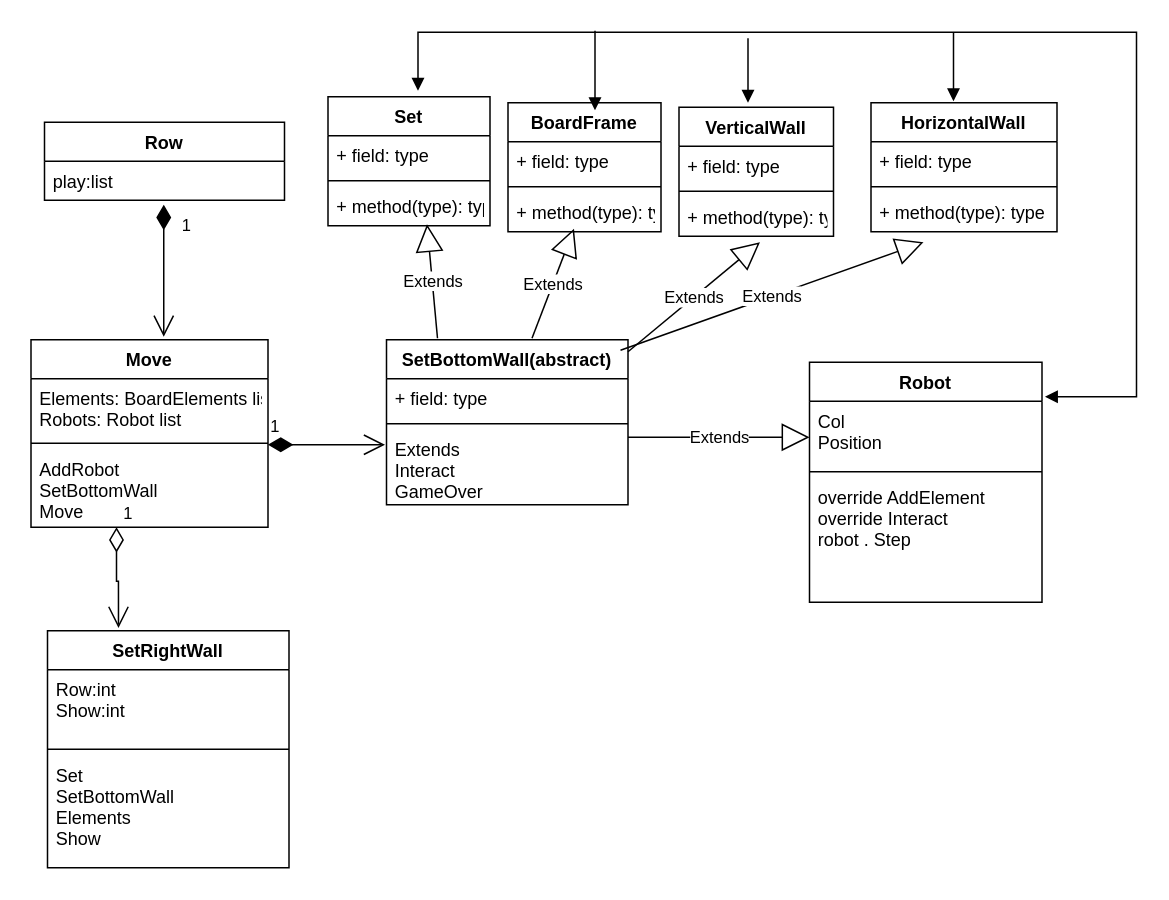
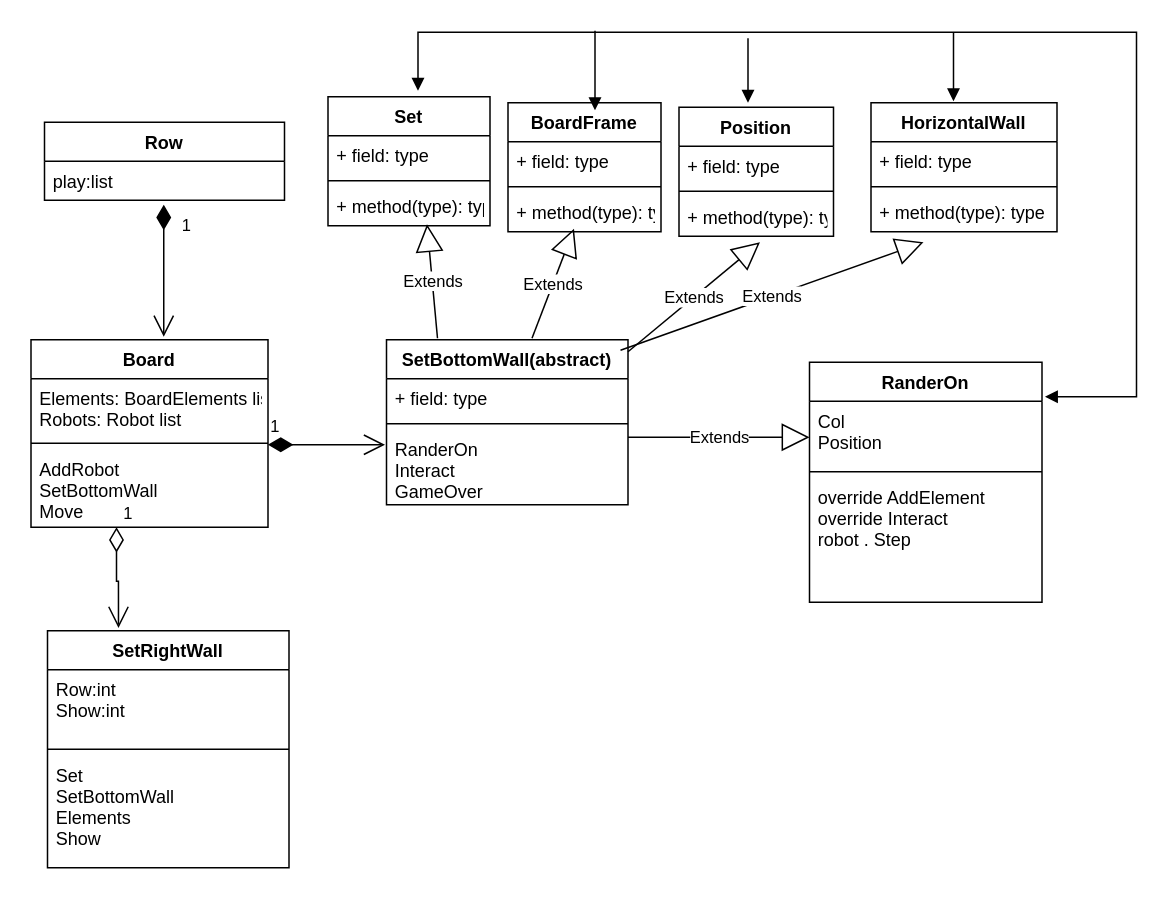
  <mxCell id="0" />
  <mxCell id="1" parent="0" />
  <mxCell id="2" value="Row" style="swimlane;fontStyle=1;align=center;verticalAlign=top;childLayout=stackLayout;horizontal=1;startSize=26;horizontalStack=0;resizeParent=1;resizeParentMax=0;resizeLast=0;collapsible=1;marginBottom=0;" vertex="1" parent="1"><mxGeometry x="29" y="81" width="160" height="52" as="geometry" /></mxCell>
  <mxCell id="3" value="play:list" style="text;strokeColor=none;fillColor=none;align=left;verticalAlign=top;spacingLeft=4;spacingRight=4;overflow=hidden;rotatable=0;points=[[0,0.5],[1,0.5]];portConstraint=eastwest;" vertex="1" parent="2"><mxGeometry y="26" width="160" height="26" as="geometry" /></mxCell>
- <mxCell id="4" value="Move" style="swimlane;fontStyle=1;align=center;verticalAlign=top;childLayout=stackLayout;horizontal=1;startSize=26;horizontalStack=0;resizeParent=1;resizeParentMax=0;resizeLast=0;collapsible=1;marginBottom=0;" vertex="1" parent="1"><mxGeometry x="20" y="226" width="158" height="125" as="geometry" /></mxCell>
+ <mxCell id="4" value="Board" style="swimlane;fontStyle=1;align=center;verticalAlign=top;childLayout=stackLayout;horizontal=1;startSize=26;horizontalStack=0;resizeParent=1;resizeParentMax=0;resizeLast=0;collapsible=1;marginBottom=0;" vertex="1" parent="1"><mxGeometry x="20" y="226" width="158" height="125" as="geometry" /></mxCell>
  <mxCell id="5" value="Elements: BoardElements list&#10;Robots: Robot list" style="text;strokeColor=none;fillColor=none;align=left;verticalAlign=top;spacingLeft=4;spacingRight=4;overflow=hidden;rotatable=0;points=[[0,0.5],[1,0.5]];portConstraint=eastwest;" vertex="1" parent="4"><mxGeometry y="26" width="158" height="39" as="geometry" /></mxCell>
  <mxCell id="6" value="" style="line;strokeWidth=1;fillColor=none;align=left;verticalAlign=middle;spacingTop=-1;spacingLeft=3;spacingRight=3;rotatable=0;labelPosition=right;points=[];portConstraint=eastwest;" vertex="1" parent="4"><mxGeometry y="65" width="158" height="8" as="geometry" /></mxCell>
  <mxCell id="7" value="AddRobot&#10;SetBottomWall&#10;Move" style="text;strokeColor=none;fillColor=none;align=left;verticalAlign=top;spacingLeft=4;spacingRight=4;overflow=hidden;rotatable=0;points=[[0,0.5],[1,0.5]];portConstraint=eastwest;" vertex="1" parent="4"><mxGeometry y="73" width="158" height="52" as="geometry" /></mxCell>
  <mxCell id="8" value="1" style="endArrow=open;html=1;endSize=12;startArrow=diamondThin;startSize=14;startFill=0;edgeStyle=orthogonalEdgeStyle;align=left;verticalAlign=bottom;rounded=0;entryX=0.294;entryY=-0.012;entryDx=0;entryDy=0;entryPerimeter=0;" edge="1" parent="1" target="40"><mxGeometry x="-1" y="3" relative="1" as="geometry"><mxPoint x="77" y="351" as="sourcePoint" /><mxPoint x="77" y="426" as="targetPoint" /><Array as="points"><mxPoint x="77" y="387" /></Array></mxGeometry></mxCell>
  <mxCell id="9" value="1" style="endArrow=open;html=1;endSize=12;startArrow=diamondThin;startSize=14;startFill=1;edgeStyle=orthogonalEdgeStyle;align=left;verticalAlign=bottom;rounded=0;" edge="1" parent="1"><mxGeometry x="-0.477" y="10" relative="1" as="geometry"><mxPoint x="108.5" y="136" as="sourcePoint" /><mxPoint x="108.5" y="224" as="targetPoint" /><Array as="points"><mxPoint x="108.5" y="172" /><mxPoint x="108.5" y="172" /></Array><mxPoint as="offset" /></mxGeometry></mxCell>
  <mxCell id="10" value="1" style="endArrow=open;html=1;endSize=12;startArrow=diamondThin;startSize=14;startFill=1;edgeStyle=orthogonalEdgeStyle;align=left;verticalAlign=bottom;rounded=0;" edge="1" parent="1"><mxGeometry x="-1" y="3" relative="1" as="geometry"><mxPoint x="178" y="296" as="sourcePoint" /><mxPoint x="256" y="296" as="targetPoint" /><Array as="points"><mxPoint x="224" y="296" /><mxPoint x="224" y="296" /></Array></mxGeometry></mxCell>
  <mxCell id="11" value="SetBottomWall(abstract)" style="swimlane;fontStyle=1;align=center;verticalAlign=top;childLayout=stackLayout;horizontal=1;startSize=26;horizontalStack=0;resizeParent=1;resizeParentMax=0;resizeLast=0;collapsible=1;marginBottom=0;" vertex="1" parent="1"><mxGeometry x="257" y="226" width="161" height="110" as="geometry" /></mxCell>
  <mxCell id="12" value="+ field: type" style="text;strokeColor=none;fillColor=none;align=left;verticalAlign=top;spacingLeft=4;spacingRight=4;overflow=hidden;rotatable=0;points=[[0,0.5],[1,0.5]];portConstraint=eastwest;" vertex="1" parent="11"><mxGeometry y="26" width="161" height="26" as="geometry" /></mxCell>
  <mxCell id="13" value="" style="line;strokeWidth=1;fillColor=none;align=left;verticalAlign=middle;spacingTop=-1;spacingLeft=3;spacingRight=3;rotatable=0;labelPosition=right;points=[];portConstraint=eastwest;" vertex="1" parent="11"><mxGeometry y="52" width="161" height="8" as="geometry" /></mxCell>
- <mxCell id="14" value="Extends&#10;Interact&#10;GameOver" style="text;strokeColor=none;fillColor=none;align=left;verticalAlign=top;spacingLeft=4;spacingRight=4;overflow=hidden;rotatable=0;points=[[0,0.5],[1,0.5]];portConstraint=eastwest;" vertex="1" parent="11"><mxGeometry y="60" width="161" height="50" as="geometry" /></mxCell>
+ <mxCell id="14" value="RanderOn&#10;Interact&#10;GameOver" style="text;strokeColor=none;fillColor=none;align=left;verticalAlign=top;spacingLeft=4;spacingRight=4;overflow=hidden;rotatable=0;points=[[0,0.5],[1,0.5]];portConstraint=eastwest;" vertex="1" parent="11"><mxGeometry y="60" width="161" height="50" as="geometry" /></mxCell>
  <mxCell id="15" value="Extends" style="endArrow=block;endSize=16;endFill=0;html=1;rounded=0;" edge="1" parent="1"><mxGeometry width="160" relative="1" as="geometry"><mxPoint x="418" y="291" as="sourcePoint" /><mxPoint x="539" y="291" as="targetPoint" /></mxGeometry></mxCell>
- <mxCell id="16" value="Robot" style="swimlane;fontStyle=1;align=center;verticalAlign=top;childLayout=stackLayout;horizontal=1;startSize=26;horizontalStack=0;resizeParent=1;resizeParentMax=0;resizeLast=0;collapsible=1;marginBottom=0;" vertex="1" parent="1"><mxGeometry x="539" y="241" width="155" height="160" as="geometry" /></mxCell>
+ <mxCell id="16" value="RanderOn" style="swimlane;fontStyle=1;align=center;verticalAlign=top;childLayout=stackLayout;horizontal=1;startSize=26;horizontalStack=0;resizeParent=1;resizeParentMax=0;resizeLast=0;collapsible=1;marginBottom=0;" vertex="1" parent="1"><mxGeometry x="539" y="241" width="155" height="160" as="geometry" /></mxCell>
  <mxCell id="17" value="Col&#10;Position" style="text;strokeColor=none;fillColor=none;align=left;verticalAlign=top;spacingLeft=4;spacingRight=4;overflow=hidden;rotatable=0;points=[[0,0.5],[1,0.5]];portConstraint=eastwest;" vertex="1" parent="16"><mxGeometry y="26" width="155" height="43" as="geometry" /></mxCell>
  <mxCell id="18" value="" style="line;strokeWidth=1;fillColor=none;align=left;verticalAlign=middle;spacingTop=-1;spacingLeft=3;spacingRight=3;rotatable=0;labelPosition=right;points=[];portConstraint=eastwest;" vertex="1" parent="16"><mxGeometry y="69" width="155" height="8" as="geometry" /></mxCell>
  <mxCell id="19" value="override AddElement&#10;override Interact&#10;robot . Step" style="text;strokeColor=none;fillColor=none;align=left;verticalAlign=top;spacingLeft=4;spacingRight=4;overflow=hidden;rotatable=0;points=[[0,0.5],[1,0.5]];portConstraint=eastwest;" vertex="1" parent="16"><mxGeometry y="77" width="155" height="83" as="geometry" /></mxCell>
  <mxCell id="20" value="Extends" style="endArrow=block;endSize=16;endFill=0;html=1;rounded=0;" edge="1" parent="1"><mxGeometry width="160" relative="1" as="geometry"><mxPoint x="418" y="234" as="sourcePoint" /><mxPoint x="506" y="161" as="targetPoint" /></mxGeometry></mxCell>
  <mxCell id="21" value="Extends" style="endArrow=block;endSize=16;endFill=0;html=1;rounded=0;" edge="1" parent="1"><mxGeometry width="160" relative="1" as="geometry"><mxPoint x="354" y="225" as="sourcePoint" /><mxPoint x="382" y="152" as="targetPoint" /></mxGeometry></mxCell>
  <mxCell id="22" value="Extends" style="endArrow=block;endSize=16;endFill=0;html=1;rounded=0;" edge="1" parent="1"><mxGeometry width="160" relative="1" as="geometry"><mxPoint x="291" y="225" as="sourcePoint" /><mxPoint x="284" y="149" as="targetPoint" /></mxGeometry></mxCell>
  <mxCell id="23" value="Extends" style="endArrow=block;endSize=16;endFill=0;html=1;rounded=0;" edge="1" parent="1"><mxGeometry width="160" relative="1" as="geometry"><mxPoint x="413" y="233" as="sourcePoint" /><mxPoint x="615" y="161" as="targetPoint" /></mxGeometry></mxCell>
  <mxCell id="24" value="Set" style="swimlane;fontStyle=1;align=center;verticalAlign=top;childLayout=stackLayout;horizontal=1;startSize=26;horizontalStack=0;resizeParent=1;resizeParentMax=0;resizeLast=0;collapsible=1;marginBottom=0;" vertex="1" parent="1"><mxGeometry x="218" y="64" width="108" height="86" as="geometry" /></mxCell>
  <mxCell id="25" value="+ field: type" style="text;strokeColor=none;fillColor=none;align=left;verticalAlign=top;spacingLeft=4;spacingRight=4;overflow=hidden;rotatable=0;points=[[0,0.5],[1,0.5]];portConstraint=eastwest;" vertex="1" parent="24"><mxGeometry y="26" width="108" height="26" as="geometry" /></mxCell>
  <mxCell id="26" value="" style="line;strokeWidth=1;fillColor=none;align=left;verticalAlign=middle;spacingTop=-1;spacingLeft=3;spacingRight=3;rotatable=0;labelPosition=right;points=[];portConstraint=eastwest;" vertex="1" parent="24"><mxGeometry y="52" width="108" height="8" as="geometry" /></mxCell>
  <mxCell id="27" value="+ method(type): type" style="text;strokeColor=none;fillColor=none;align=left;verticalAlign=top;spacingLeft=4;spacingRight=4;overflow=hidden;rotatable=0;points=[[0,0.5],[1,0.5]];portConstraint=eastwest;" vertex="1" parent="24"><mxGeometry y="60" width="108" height="26" as="geometry" /></mxCell>
  <mxCell id="28" value="BoardFrame" style="swimlane;fontStyle=1;align=center;verticalAlign=top;childLayout=stackLayout;horizontal=1;startSize=26;horizontalStack=0;resizeParent=1;resizeParentMax=0;resizeLast=0;collapsible=1;marginBottom=0;" vertex="1" parent="1"><mxGeometry x="338" y="68" width="102" height="86" as="geometry" /></mxCell>
  <mxCell id="29" value="+ field: type" style="text;strokeColor=none;fillColor=none;align=left;verticalAlign=top;spacingLeft=4;spacingRight=4;overflow=hidden;rotatable=0;points=[[0,0.5],[1,0.5]];portConstraint=eastwest;" vertex="1" parent="28"><mxGeometry y="26" width="102" height="26" as="geometry" /></mxCell>
  <mxCell id="30" value="" style="line;strokeWidth=1;fillColor=none;align=left;verticalAlign=middle;spacingTop=-1;spacingLeft=3;spacingRight=3;rotatable=0;labelPosition=right;points=[];portConstraint=eastwest;" vertex="1" parent="28"><mxGeometry y="52" width="102" height="8" as="geometry" /></mxCell>
  <mxCell id="31" value="+ method(type): type" style="text;strokeColor=none;fillColor=none;align=left;verticalAlign=top;spacingLeft=4;spacingRight=4;overflow=hidden;rotatable=0;points=[[0,0.5],[1,0.5]];portConstraint=eastwest;" vertex="1" parent="28"><mxGeometry y="60" width="102" height="26" as="geometry" /></mxCell>
- <mxCell id="32" value="VerticalWall" style="swimlane;fontStyle=1;align=center;verticalAlign=top;childLayout=stackLayout;horizontal=1;startSize=26;horizontalStack=0;resizeParent=1;resizeParentMax=0;resizeLast=0;collapsible=1;marginBottom=0;" vertex="1" parent="1"><mxGeometry x="452" y="71" width="103" height="86" as="geometry" /></mxCell>
+ <mxCell id="32" value="Position" style="swimlane;fontStyle=1;align=center;verticalAlign=top;childLayout=stackLayout;horizontal=1;startSize=26;horizontalStack=0;resizeParent=1;resizeParentMax=0;resizeLast=0;collapsible=1;marginBottom=0;" vertex="1" parent="1"><mxGeometry x="452" y="71" width="103" height="86" as="geometry" /></mxCell>
  <mxCell id="33" value="+ field: type" style="text;strokeColor=none;fillColor=none;align=left;verticalAlign=top;spacingLeft=4;spacingRight=4;overflow=hidden;rotatable=0;points=[[0,0.5],[1,0.5]];portConstraint=eastwest;" vertex="1" parent="32"><mxGeometry y="26" width="103" height="26" as="geometry" /></mxCell>
  <mxCell id="34" value="" style="line;strokeWidth=1;fillColor=none;align=left;verticalAlign=middle;spacingTop=-1;spacingLeft=3;spacingRight=3;rotatable=0;labelPosition=right;points=[];portConstraint=eastwest;" vertex="1" parent="32"><mxGeometry y="52" width="103" height="8" as="geometry" /></mxCell>
  <mxCell id="35" value="+ method(type): type" style="text;strokeColor=none;fillColor=none;align=left;verticalAlign=top;spacingLeft=4;spacingRight=4;overflow=hidden;rotatable=0;points=[[0,0.5],[1,0.5]];portConstraint=eastwest;" vertex="1" parent="32"><mxGeometry y="60" width="103" height="26" as="geometry" /></mxCell>
  <mxCell id="36" value="HorizontalWall" style="swimlane;fontStyle=1;align=center;verticalAlign=top;childLayout=stackLayout;horizontal=1;startSize=26;horizontalStack=0;resizeParent=1;resizeParentMax=0;resizeLast=0;collapsible=1;marginBottom=0;" vertex="1" parent="1"><mxGeometry x="580" y="68" width="124" height="86" as="geometry" /></mxCell>
  <mxCell id="37" value="+ field: type" style="text;strokeColor=none;fillColor=none;align=left;verticalAlign=top;spacingLeft=4;spacingRight=4;overflow=hidden;rotatable=0;points=[[0,0.5],[1,0.5]];portConstraint=eastwest;" vertex="1" parent="36"><mxGeometry y="26" width="124" height="26" as="geometry" /></mxCell>
  <mxCell id="38" value="" style="line;strokeWidth=1;fillColor=none;align=left;verticalAlign=middle;spacingTop=-1;spacingLeft=3;spacingRight=3;rotatable=0;labelPosition=right;points=[];portConstraint=eastwest;" vertex="1" parent="36"><mxGeometry y="52" width="124" height="8" as="geometry" /></mxCell>
  <mxCell id="39" value="+ method(type): type" style="text;strokeColor=none;fillColor=none;align=left;verticalAlign=top;spacingLeft=4;spacingRight=4;overflow=hidden;rotatable=0;points=[[0,0.5],[1,0.5]];portConstraint=eastwest;" vertex="1" parent="36"><mxGeometry y="60" width="124" height="26" as="geometry" /></mxCell>
  <mxCell id="40" value="SetRightWall" style="swimlane;fontStyle=1;align=center;verticalAlign=top;childLayout=stackLayout;horizontal=1;startSize=26;horizontalStack=0;resizeParent=1;resizeParentMax=0;resizeLast=0;collapsible=1;marginBottom=0;" vertex="1" parent="1"><mxGeometry x="31" y="420" width="161" height="158" as="geometry" /></mxCell>
  <mxCell id="41" value="Row:int&#10;Show:int" style="text;strokeColor=none;fillColor=none;align=left;verticalAlign=top;spacingLeft=4;spacingRight=4;overflow=hidden;rotatable=0;points=[[0,0.5],[1,0.5]];portConstraint=eastwest;" vertex="1" parent="40"><mxGeometry y="26" width="161" height="49" as="geometry" /></mxCell>
  <mxCell id="42" value="" style="line;strokeWidth=1;fillColor=none;align=left;verticalAlign=middle;spacingTop=-1;spacingLeft=3;spacingRight=3;rotatable=0;labelPosition=right;points=[];portConstraint=eastwest;" vertex="1" parent="40"><mxGeometry y="75" width="161" height="8" as="geometry" /></mxCell>
  <mxCell id="43" value="Set&#10;SetBottomWall&#10;Elements&#10;Show" style="text;strokeColor=none;fillColor=none;align=left;verticalAlign=top;spacingLeft=4;spacingRight=4;overflow=hidden;rotatable=0;points=[[0,0.5],[1,0.5]];portConstraint=eastwest;" vertex="1" parent="40"><mxGeometry y="83" width="161" height="75" as="geometry" /></mxCell>
  <mxCell id="44" value="" style="endArrow=block;startArrow=block;endFill=1;startFill=1;html=1;rounded=0;" edge="1" parent="1"><mxGeometry width="160" relative="1" as="geometry"><mxPoint x="696" y="264" as="sourcePoint" /><mxPoint x="278" y="60" as="targetPoint" /><Array as="points"><mxPoint x="757" y="264" /><mxPoint x="757" y="21" /><mxPoint x="520" y="21" /><mxPoint x="278" y="21" /></Array></mxGeometry></mxCell>
  <mxCell id="45" value="" style="endArrow=block;endFill=1;html=1;edgeStyle=orthogonalEdgeStyle;align=left;verticalAlign=top;rounded=0;" edge="1" parent="1"><mxGeometry x="-1" relative="1" as="geometry"><mxPoint x="396" y="20" as="sourcePoint" /><mxPoint x="396" y="73" as="targetPoint" /><Array as="points"><mxPoint x="396" y="38" /><mxPoint x="396" y="38" /></Array></mxGeometry></mxCell>
  <mxCell id="46" value="" style="endArrow=block;endFill=1;html=1;edgeStyle=orthogonalEdgeStyle;align=left;verticalAlign=top;rounded=0;" edge="1" parent="1"><mxGeometry x="-1" relative="1" as="geometry"><mxPoint x="498" y="25" as="sourcePoint" /><mxPoint x="498" y="68" as="targetPoint" /><Array as="points"><mxPoint x="498" y="52" /><mxPoint x="498" y="52" /></Array></mxGeometry></mxCell>
  <mxCell id="47" value="" style="endArrow=block;endFill=1;html=1;edgeStyle=orthogonalEdgeStyle;align=left;verticalAlign=top;rounded=0;" edge="1" parent="1"><mxGeometry x="-1" relative="1" as="geometry"><mxPoint x="635" y="21" as="sourcePoint" /><mxPoint x="635" y="67" as="targetPoint" /><Array as="points"><mxPoint x="635" y="30" /><mxPoint x="635" y="30" /></Array></mxGeometry></mxCell>
